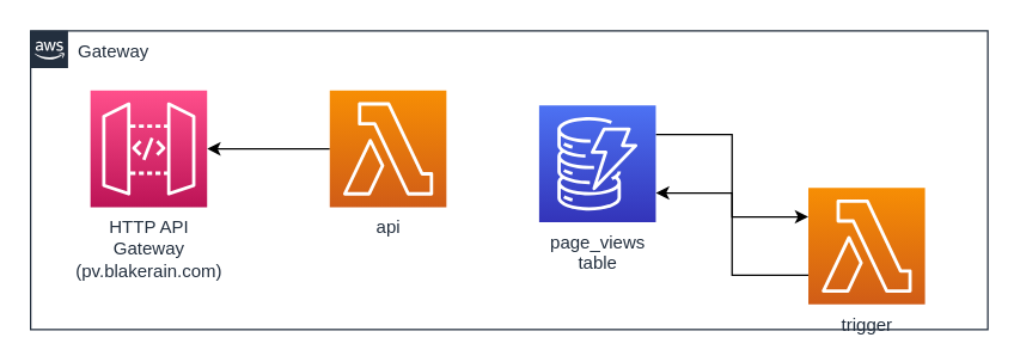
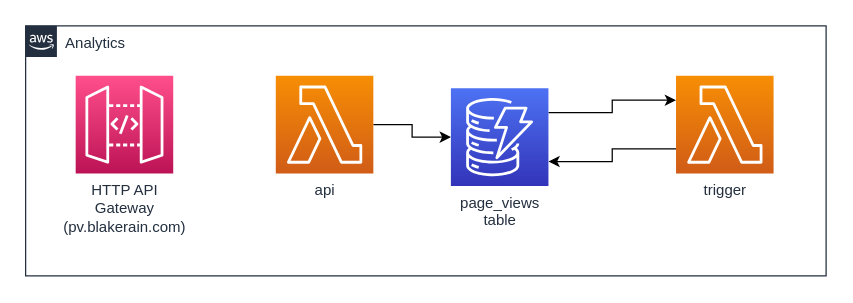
  <mxCell id="0" />
  <mxCell id="1" parent="0" />
- <mxCell id="2" value="Gateway" style="points=[[0,0],[0.25,0],[0.5,0],[0.75,0],[1,0],[1,0.25],[1,0.5],[1,0.75],[1,1],[0.75,1],[0.5,1],[0.25,1],[0,1],[0,0.75],[0,0.5],[0,0.25]];outlineConnect=0;gradientColor=none;html=1;whiteSpace=wrap;fontSize=12;fontStyle=0;container=1;pointerEvents=0;collapsible=0;recursiveResize=0;shape=mxgraph.aws4.group;grIcon=mxgraph.aws4.group_aws_cloud_alt;strokeColor=#232F3E;fillColor=none;verticalAlign=top;align=left;spacingLeft=30;fontColor=#232F3E;dashed=0;" parent="1" vertex="1"><mxGeometry x="20" y="20" width="640" height="200" as="geometry" /></mxCell>
+ <mxCell id="2" value="Analytics" style="points=[[0,0],[0.25,0],[0.5,0],[0.75,0],[1,0],[1,0.25],[1,0.5],[1,0.75],[1,1],[0.75,1],[0.5,1],[0.25,1],[0,1],[0,0.75],[0,0.5],[0,0.25]];outlineConnect=0;gradientColor=none;html=1;whiteSpace=wrap;fontSize=12;fontStyle=0;container=1;pointerEvents=0;collapsible=0;recursiveResize=0;shape=mxgraph.aws4.group;grIcon=mxgraph.aws4.group_aws_cloud_alt;strokeColor=#232F3E;fillColor=none;verticalAlign=top;align=left;spacingLeft=30;fontColor=#232F3E;dashed=0;" parent="1" vertex="1"><mxGeometry x="20" y="20" width="640" height="200" as="geometry" /></mxCell>
  <mxCell id="3" value="Elements" parent="0" />
- <mxCell id="4" style="edgeStyle=orthogonalEdgeStyle;rounded=0;orthogonalLoop=1;jettySize=auto;html=1;" parent="3" source="5" target="10" edge="1"><mxGeometry relative="1" as="geometry" /></mxCell>
+ <mxCell id="4" style="edgeStyle=orthogonalEdgeStyle;rounded=0;orthogonalLoop=1;jettySize=auto;html=1;entryX=0;entryY=0.5;entryDx=0;entryDy=0;entryPerimeter=0;" parent="3" source="5" target="9" edge="1"><mxGeometry relative="1" as="geometry" /></mxCell>
  <mxCell id="5" value="api" style="sketch=0;points=[[0,0,0],[0.25,0,0],[0.5,0,0],[0.75,0,0],[1,0,0],[0,1,0],[0.25,1,0],[0.5,1,0],[0.75,1,0],[1,1,0],[0,0.25,0],[0,0.5,0],[0,0.75,0],[1,0.25,0],[1,0.5,0],[1,0.75,0]];outlineConnect=0;fontColor=#232F3E;gradientColor=#F78E04;gradientDirection=north;fillColor=#D05C17;strokeColor=#ffffff;dashed=0;verticalLabelPosition=bottom;verticalAlign=top;align=center;html=1;fontSize=12;fontStyle=0;aspect=fixed;shape=mxgraph.aws4.resourceIcon;resIcon=mxgraph.aws4.lambda;" parent="3" vertex="1"><mxGeometry x="220" y="60" width="78" height="78" as="geometry" /></mxCell>
  <mxCell id="6" style="edgeStyle=orthogonalEdgeStyle;rounded=0;orthogonalLoop=1;jettySize=auto;html=1;exitX=0;exitY=0.75;exitDx=0;exitDy=0;exitPerimeter=0;entryX=1;entryY=0.75;entryDx=0;entryDy=0;entryPerimeter=0;startArrow=none;startFill=0;" parent="3" source="7" target="9" edge="1"><mxGeometry relative="1" as="geometry" /></mxCell>
- <mxCell id="7" value="trigger" style="sketch=0;points=[[0,0,0],[0.25,0,0],[0.5,0,0],[0.75,0,0],[1,0,0],[0,1,0],[0.25,1,0],[0.5,1,0],[0.75,1,0],[1,1,0],[0,0.25,0],[0,0.5,0],[0,0.75,0],[1,0.25,0],[1,0.5,0],[1,0.75,0]];outlineConnect=0;fontColor=#232F3E;gradientColor=#F78E04;gradientDirection=north;fillColor=#D05C17;strokeColor=#ffffff;dashed=0;verticalLabelPosition=bottom;verticalAlign=top;align=center;html=1;fontSize=12;fontStyle=0;aspect=fixed;shape=mxgraph.aws4.resourceIcon;resIcon=mxgraph.aws4.lambda;" parent="3" vertex="1"><mxGeometry x="540" y="125" width="78" height="78" as="geometry" /></mxCell>
+ <mxCell id="7" value="trigger" style="sketch=0;points=[[0,0,0],[0.25,0,0],[0.5,0,0],[0.75,0,0],[1,0,0],[0,1,0],[0.25,1,0],[0.5,1,0],[0.75,1,0],[1,1,0],[0,0.25,0],[0,0.5,0],[0,0.75,0],[1,0.25,0],[1,0.5,0],[1,0.75,0]];outlineConnect=0;fontColor=#232F3E;gradientColor=#F78E04;gradientDirection=north;fillColor=#D05C17;strokeColor=#ffffff;dashed=0;verticalLabelPosition=bottom;verticalAlign=top;align=center;html=1;fontSize=12;fontStyle=0;aspect=fixed;shape=mxgraph.aws4.resourceIcon;resIcon=mxgraph.aws4.lambda;" parent="3" vertex="1"><mxGeometry x="540" y="60" width="78" height="78" as="geometry" /></mxCell>
  <mxCell id="8" style="edgeStyle=orthogonalEdgeStyle;rounded=0;orthogonalLoop=1;jettySize=auto;html=1;exitX=1;exitY=0.25;exitDx=0;exitDy=0;exitPerimeter=0;entryX=0;entryY=0.25;entryDx=0;entryDy=0;entryPerimeter=0;startArrow=none;startFill=0;" parent="3" source="9" target="7" edge="1"><mxGeometry relative="1" as="geometry" /></mxCell>
  <mxCell id="9" value="page_views&lt;br&gt;table" style="sketch=0;points=[[0,0,0],[0.25,0,0],[0.5,0,0],[0.75,0,0],[1,0,0],[0,1,0],[0.25,1,0],[0.5,1,0],[0.75,1,0],[1,1,0],[0,0.25,0],[0,0.5,0],[0,0.75,0],[1,0.25,0],[1,0.5,0],[1,0.75,0]];outlineConnect=0;fontColor=#232F3E;gradientColor=#4D72F3;gradientDirection=north;fillColor=#3334B9;strokeColor=#ffffff;dashed=0;verticalLabelPosition=bottom;verticalAlign=top;align=center;html=1;fontSize=12;fontStyle=0;aspect=fixed;shape=mxgraph.aws4.resourceIcon;resIcon=mxgraph.aws4.dynamodb;" parent="3" vertex="1"><mxGeometry x="360" y="70" width="78" height="78" as="geometry" /></mxCell>
  <mxCell id="10" value="HTTP API&lt;br&gt;Gateway&lt;br&gt;(pv.blakerain.com)" style="sketch=0;points=[[0,0,0],[0.25,0,0],[0.5,0,0],[0.75,0,0],[1,0,0],[0,1,0],[0.25,1,0],[0.5,1,0],[0.75,1,0],[1,1,0],[0,0.25,0],[0,0.5,0],[0,0.75,0],[1,0.25,0],[1,0.5,0],[1,0.75,0]];outlineConnect=0;fontColor=#232F3E;gradientColor=#FF4F8B;gradientDirection=north;fillColor=#BC1356;strokeColor=#ffffff;dashed=0;verticalLabelPosition=bottom;verticalAlign=top;align=center;html=1;fontSize=12;fontStyle=0;aspect=fixed;shape=mxgraph.aws4.resourceIcon;resIcon=mxgraph.aws4.api_gateway;" parent="3" vertex="1"><mxGeometry x="60" y="60" width="78" height="78" as="geometry" /></mxCell>
